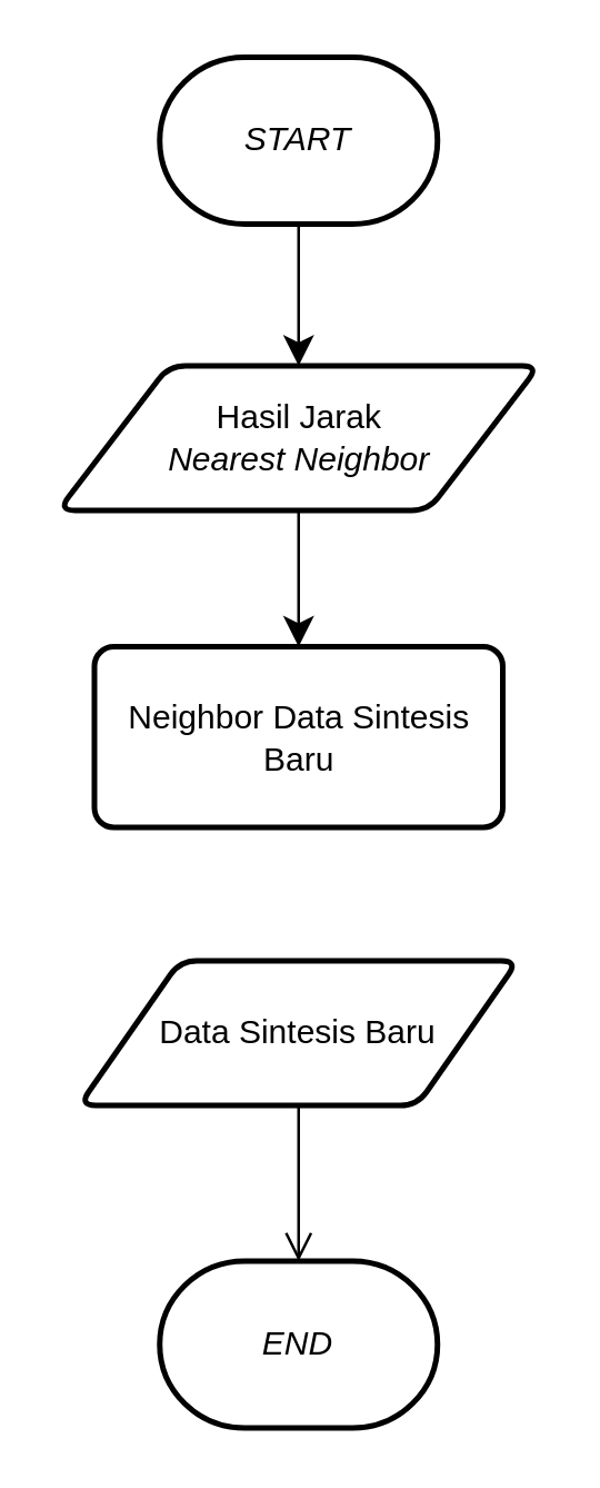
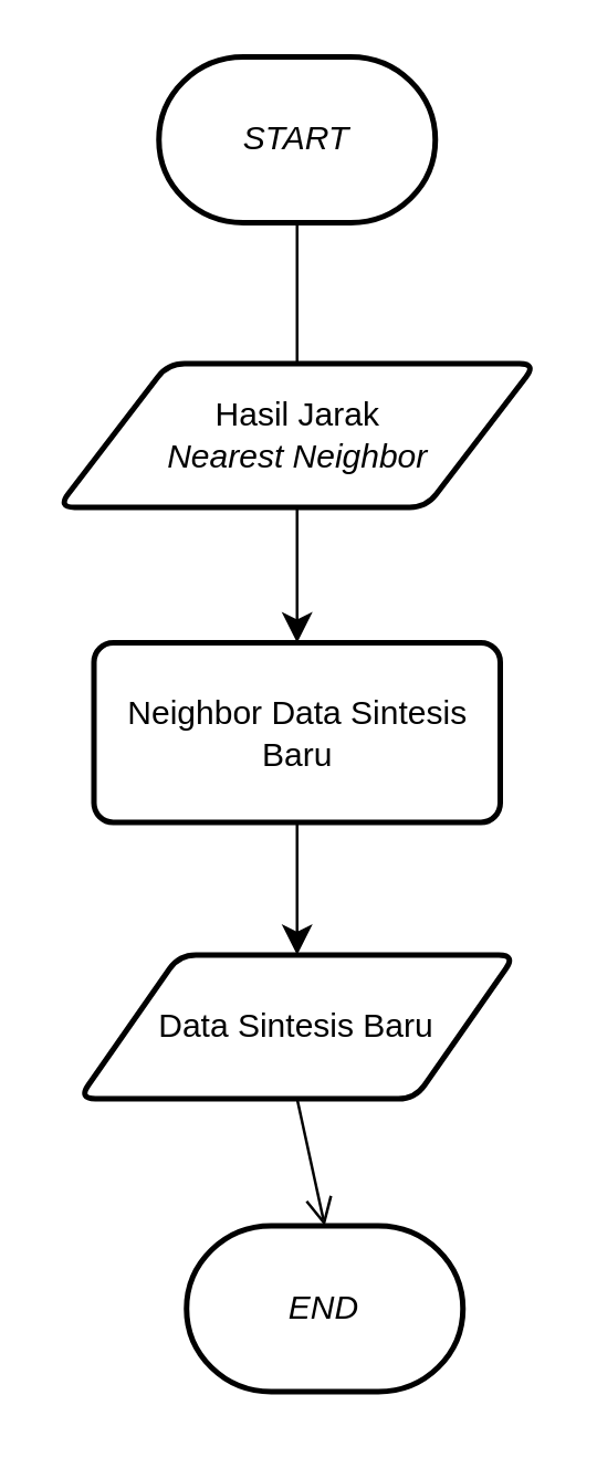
  <mxCell id="0" />
  <mxCell id="1" parent="0" />
  <mxCell id="2" value="&lt;i&gt;START&lt;/i&gt;" style="strokeWidth=2;html=1;shape=mxgraph.flowchart.terminator;whiteSpace=wrap;" vertex="1" parent="1"><mxGeometry x="57" y="20" width="100" height="60" as="geometry" /></mxCell>
- <mxCell id="3" value="&lt;i&gt;END&lt;/i&gt;" style="strokeWidth=2;html=1;shape=mxgraph.flowchart.terminator;whiteSpace=wrap;" vertex="1" parent="1"><mxGeometry x="57" y="453" width="100" height="60" as="geometry" /></mxCell>
+ <mxCell id="3" value="&lt;i&gt;END&lt;/i&gt;" style="strokeWidth=2;html=1;shape=mxgraph.flowchart.terminator;whiteSpace=wrap;" vertex="1" parent="1"><mxGeometry x="67" y="443" width="100" height="60" as="geometry" /></mxCell>
  <mxCell id="4" style="edgeStyle=none;curved=1;rounded=0;orthogonalLoop=1;jettySize=auto;html=1;exitX=0.5;exitY=1;exitDx=0;exitDy=0;fontSize=12;startSize=8;endSize=8;" edge="1" parent="1" source="5" target="7"><mxGeometry relative="1" as="geometry" /></mxCell>
  <mxCell id="5" value="Hasil Jarak&lt;div&gt;&lt;i&gt;Nearest Neighbor&lt;/i&gt;&lt;/div&gt;" style="shape=parallelogram;html=1;strokeWidth=2;perimeter=parallelogramPerimeter;whiteSpace=wrap;rounded=1;arcSize=12;size=0.23;" vertex="1" parent="1"><mxGeometry x="20.5" y="131" width="173" height="52" as="geometry" /></mxCell>
+ <mxCell id="6" style="edgeStyle=none;curved=1;rounded=0;orthogonalLoop=1;jettySize=auto;html=1;exitX=0.5;exitY=1;exitDx=0;exitDy=0;entryX=0.5;entryY=0;entryDx=0;entryDy=0;fontSize=12;startSize=8;endSize=8;" edge="1" parent="1" source="7" target="8"><mxGeometry relative="1" as="geometry" /></mxCell>
  <mxCell id="7" value="Neighbor Data Sintesis Baru" style="rounded=1;whiteSpace=wrap;html=1;absoluteArcSize=1;arcSize=14;strokeWidth=2;" vertex="1" parent="1"><mxGeometry x="33.5" y="232" width="147" height="65" as="geometry" /></mxCell>
  <mxCell id="8" value="Data Sintesis Baru" style="shape=parallelogram;html=1;strokeWidth=2;perimeter=parallelogramPerimeter;whiteSpace=wrap;rounded=1;arcSize=12;size=0.23;" vertex="1" parent="1"><mxGeometry x="28" y="345" width="158" height="52" as="geometry" /></mxCell>
- <mxCell id="9" value="" style="endArrow=classic;html=1;rounded=0;fontSize=12;startSize=8;endSize=8;curved=1;exitX=0.5;exitY=1;exitDx=0;exitDy=0;exitPerimeter=0;entryX=0.5;entryY=0;entryDx=0;entryDy=0;" edge="1" parent="1" source="2" target="5"><mxGeometry width="50" height="50" relative="1" as="geometry"><mxPoint x="91" y="303" as="sourcePoint" /><mxPoint x="141" y="253" as="targetPoint" /></mxGeometry></mxCell>
+ <mxCell id="9" value="" style="endArrow=none;html=1;rounded=0;fontSize=12;startSize=8;endSize=8;curved=1;exitX=0.5;exitY=1;exitDx=0;exitDy=0;exitPerimeter=0;entryX=0.5;entryY=0;entryDx=0;entryDy=0;" edge="1" parent="1" source="2" target="5"><mxGeometry width="50" height="50" relative="1" as="geometry"><mxPoint x="91" y="303" as="sourcePoint" /><mxPoint x="141" y="253" as="targetPoint" /></mxGeometry></mxCell>
  <mxCell id="10" style="edgeStyle=none;curved=1;rounded=0;orthogonalLoop=1;jettySize=auto;html=1;exitX=0.5;exitY=1;exitDx=0;exitDy=0;entryX=0.5;entryY=0;entryDx=0;entryDy=0;entryPerimeter=0;fontSize=12;startSize=8;endSize=8;endArrow=open;" edge="1" parent="1" source="8" target="3"><mxGeometry relative="1" as="geometry" /></mxCell>
